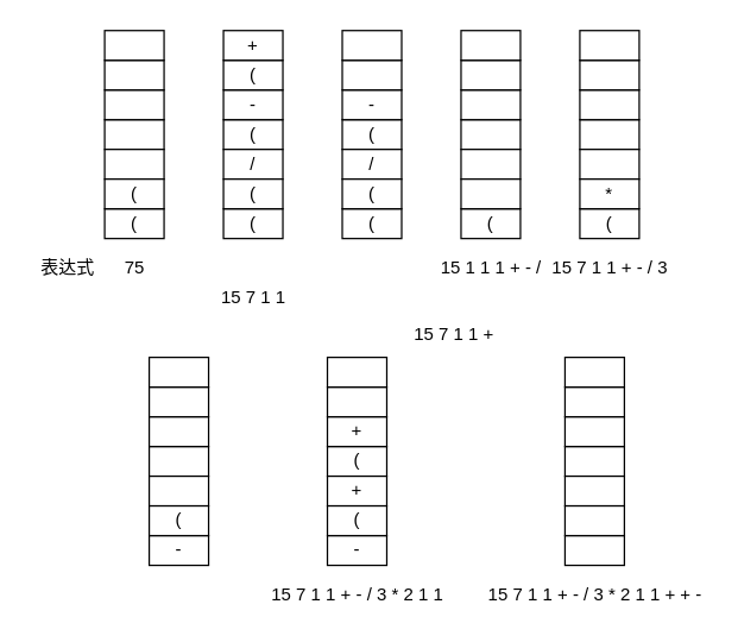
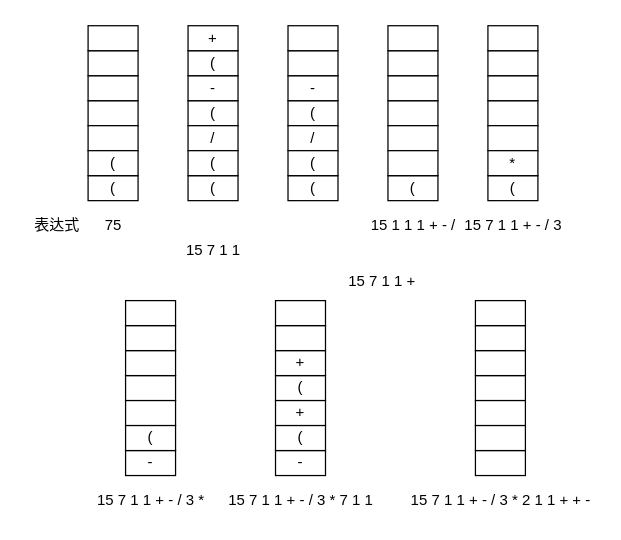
  <mxCell id="0" />
  <mxCell id="1" parent="0" />
  <mxCell id="2" value="(" style="rounded=0;whiteSpace=wrap;html=1;" vertex="1" parent="1"><mxGeometry x="70" y="140" width="40" height="20" as="geometry" /></mxCell>
  <mxCell id="3" value="" style="rounded=0;whiteSpace=wrap;html=1;" vertex="1" parent="1"><mxGeometry x="70" y="80" width="40" height="20" as="geometry" /></mxCell>
  <mxCell id="4" value="" style="rounded=0;whiteSpace=wrap;html=1;" vertex="1" parent="1"><mxGeometry x="70" y="100" width="40" height="20" as="geometry" /></mxCell>
  <mxCell id="5" value="(" style="rounded=0;whiteSpace=wrap;html=1;" vertex="1" parent="1"><mxGeometry x="70" y="120" width="40" height="20" as="geometry" /></mxCell>
  <mxCell id="6" value="" style="rounded=0;whiteSpace=wrap;html=1;" vertex="1" parent="1"><mxGeometry x="70" y="60" width="40" height="20" as="geometry" /></mxCell>
  <mxCell id="7" value="" style="rounded=0;whiteSpace=wrap;html=1;" vertex="1" parent="1"><mxGeometry x="70" y="40" width="40" height="20" as="geometry" /></mxCell>
  <mxCell id="8" value="" style="rounded=0;whiteSpace=wrap;html=1;" vertex="1" parent="1"><mxGeometry x="70" y="20" width="40" height="20" as="geometry" /></mxCell>
  <mxCell id="9" value="(" style="rounded=0;whiteSpace=wrap;html=1;" vertex="1" parent="1"><mxGeometry x="150" y="140" width="40" height="20" as="geometry" /></mxCell>
  <mxCell id="10" value="(" style="rounded=0;whiteSpace=wrap;html=1;" vertex="1" parent="1"><mxGeometry x="150" y="80" width="40" height="20" as="geometry" /></mxCell>
  <mxCell id="11" value="/" style="rounded=0;whiteSpace=wrap;html=1;" vertex="1" parent="1"><mxGeometry x="150" y="100" width="40" height="20" as="geometry" /></mxCell>
  <mxCell id="12" value="(" style="rounded=0;whiteSpace=wrap;html=1;" vertex="1" parent="1"><mxGeometry x="150" y="120" width="40" height="20" as="geometry" /></mxCell>
  <mxCell id="13" value="-" style="rounded=0;whiteSpace=wrap;html=1;" vertex="1" parent="1"><mxGeometry x="150" y="60" width="40" height="20" as="geometry" /></mxCell>
  <mxCell id="14" value="(" style="rounded=0;whiteSpace=wrap;html=1;" vertex="1" parent="1"><mxGeometry x="150" y="40" width="40" height="20" as="geometry" /></mxCell>
  <mxCell id="15" value="+" style="rounded=0;whiteSpace=wrap;html=1;" vertex="1" parent="1"><mxGeometry x="150" y="20" width="40" height="20" as="geometry" /></mxCell>
  <mxCell id="16" value="表达式" style="text;html=1;align=center;verticalAlign=middle;resizable=0;points=[];autosize=1;strokeColor=none;fillColor=none;" vertex="1" parent="1"><mxGeometry x="20" y="170" width="50" height="20" as="geometry" /></mxCell>
  <mxCell id="17" value="75" style="text;html=1;align=center;verticalAlign=middle;resizable=0;points=[];autosize=1;strokeColor=none;fillColor=none;" vertex="1" parent="1"><mxGeometry x="75" y="170" width="30" height="20" as="geometry" /></mxCell>
  <mxCell id="18" value="15 7 1 1" style="text;html=1;align=center;verticalAlign=middle;resizable=0;points=[];autosize=1;strokeColor=none;fillColor=none;" vertex="1" parent="1"><mxGeometry x="140" y="190" width="60" height="20" as="geometry" /></mxCell>
  <mxCell id="19" value="(" style="rounded=0;whiteSpace=wrap;html=1;" vertex="1" parent="1"><mxGeometry x="230" y="140" width="40" height="20" as="geometry" /></mxCell>
  <mxCell id="20" value="(" style="rounded=0;whiteSpace=wrap;html=1;" vertex="1" parent="1"><mxGeometry x="230" y="80" width="40" height="20" as="geometry" /></mxCell>
  <mxCell id="21" value="/" style="rounded=0;whiteSpace=wrap;html=1;" vertex="1" parent="1"><mxGeometry x="230" y="100" width="40" height="20" as="geometry" /></mxCell>
  <mxCell id="22" value="(" style="rounded=0;whiteSpace=wrap;html=1;" vertex="1" parent="1"><mxGeometry x="230" y="120" width="40" height="20" as="geometry" /></mxCell>
  <mxCell id="23" value="-" style="rounded=0;whiteSpace=wrap;html=1;" vertex="1" parent="1"><mxGeometry x="230" y="60" width="40" height="20" as="geometry" /></mxCell>
  <mxCell id="24" value="" style="rounded=0;whiteSpace=wrap;html=1;" vertex="1" parent="1"><mxGeometry x="230" y="40" width="40" height="20" as="geometry" /></mxCell>
  <mxCell id="25" value="" style="rounded=0;whiteSpace=wrap;html=1;" vertex="1" parent="1"><mxGeometry x="230" y="20" width="40" height="20" as="geometry" /></mxCell>
  <mxCell id="26" value="15 7 1 1 +" style="text;html=1;align=center;verticalAlign=middle;resizable=0;points=[];autosize=1;strokeColor=none;fillColor=none;" vertex="1" parent="1"><mxGeometry x="270" y="215" width="70" height="20" as="geometry" /></mxCell>
  <mxCell id="27" value="(" style="rounded=0;whiteSpace=wrap;html=1;" vertex="1" parent="1"><mxGeometry x="310" y="140" width="40" height="20" as="geometry" /></mxCell>
  <mxCell id="28" value="" style="rounded=0;whiteSpace=wrap;html=1;" vertex="1" parent="1"><mxGeometry x="310" y="80" width="40" height="20" as="geometry" /></mxCell>
  <mxCell id="29" value="" style="rounded=0;whiteSpace=wrap;html=1;" vertex="1" parent="1"><mxGeometry x="310" y="100" width="40" height="20" as="geometry" /></mxCell>
  <mxCell id="30" value="" style="rounded=0;whiteSpace=wrap;html=1;" vertex="1" parent="1"><mxGeometry x="310" y="120" width="40" height="20" as="geometry" /></mxCell>
  <mxCell id="31" value="" style="rounded=0;whiteSpace=wrap;html=1;" vertex="1" parent="1"><mxGeometry x="310" y="60" width="40" height="20" as="geometry" /></mxCell>
  <mxCell id="32" value="" style="rounded=0;whiteSpace=wrap;html=1;" vertex="1" parent="1"><mxGeometry x="310" y="40" width="40" height="20" as="geometry" /></mxCell>
  <mxCell id="33" value="" style="rounded=0;whiteSpace=wrap;html=1;" vertex="1" parent="1"><mxGeometry x="310" y="20" width="40" height="20" as="geometry" /></mxCell>
  <mxCell id="34" value="15 1 1 1 + - /" style="text;html=1;align=center;verticalAlign=middle;resizable=0;points=[];autosize=1;strokeColor=none;fillColor=none;" vertex="1" parent="1"><mxGeometry x="290" y="170" width="80" height="20" as="geometry" /></mxCell>
  <mxCell id="35" value="(" style="rounded=0;whiteSpace=wrap;html=1;" vertex="1" parent="1"><mxGeometry x="390" y="140" width="40" height="20" as="geometry" /></mxCell>
  <mxCell id="36" value="" style="rounded=0;whiteSpace=wrap;html=1;" vertex="1" parent="1"><mxGeometry x="390" y="80" width="40" height="20" as="geometry" /></mxCell>
  <mxCell id="37" value="" style="rounded=0;whiteSpace=wrap;html=1;" vertex="1" parent="1"><mxGeometry x="390" y="100" width="40" height="20" as="geometry" /></mxCell>
  <mxCell id="38" value="*" style="rounded=0;whiteSpace=wrap;html=1;" vertex="1" parent="1"><mxGeometry x="390" y="120" width="40" height="20" as="geometry" /></mxCell>
  <mxCell id="39" value="" style="rounded=0;whiteSpace=wrap;html=1;" vertex="1" parent="1"><mxGeometry x="390" y="60" width="40" height="20" as="geometry" /></mxCell>
  <mxCell id="40" value="" style="rounded=0;whiteSpace=wrap;html=1;" vertex="1" parent="1"><mxGeometry x="390" y="40" width="40" height="20" as="geometry" /></mxCell>
  <mxCell id="41" value="" style="rounded=0;whiteSpace=wrap;html=1;" vertex="1" parent="1"><mxGeometry x="390" y="20" width="40" height="20" as="geometry" /></mxCell>
  <mxCell id="42" value="15 7 1 1 + - / 3" style="text;html=1;align=center;verticalAlign=middle;resizable=0;points=[];autosize=1;strokeColor=none;fillColor=none;" vertex="1" parent="1"><mxGeometry x="365" y="170" width="90" height="20" as="geometry" /></mxCell>
  <mxCell id="43" value="-" style="rounded=0;whiteSpace=wrap;html=1;" vertex="1" parent="1"><mxGeometry x="100" y="360" width="40" height="20" as="geometry" /></mxCell>
  <mxCell id="44" value="" style="rounded=0;whiteSpace=wrap;html=1;" vertex="1" parent="1"><mxGeometry x="100" y="300" width="40" height="20" as="geometry" /></mxCell>
  <mxCell id="45" value="" style="rounded=0;whiteSpace=wrap;html=1;" vertex="1" parent="1"><mxGeometry x="100" y="320" width="40" height="20" as="geometry" /></mxCell>
  <mxCell id="46" value="(" style="rounded=0;whiteSpace=wrap;html=1;" vertex="1" parent="1"><mxGeometry x="100" y="340" width="40" height="20" as="geometry" /></mxCell>
  <mxCell id="47" value="" style="rounded=0;whiteSpace=wrap;html=1;" vertex="1" parent="1"><mxGeometry x="100" y="280" width="40" height="20" as="geometry" /></mxCell>
  <mxCell id="48" value="" style="rounded=0;whiteSpace=wrap;html=1;" vertex="1" parent="1"><mxGeometry x="100" y="260" width="40" height="20" as="geometry" /></mxCell>
  <mxCell id="49" value="" style="rounded=0;whiteSpace=wrap;html=1;" vertex="1" parent="1"><mxGeometry x="100" y="240" width="40" height="20" as="geometry" /></mxCell>
+ <mxCell id="50" value="15 7 1 1 + - / 3 *" style="text;html=1;align=center;verticalAlign=middle;resizable=0;points=[];autosize=1;strokeColor=none;fillColor=none;" vertex="1" parent="1"><mxGeometry x="70" y="390" width="100" height="20" as="geometry" /></mxCell>
  <mxCell id="51" value="-" style="rounded=0;whiteSpace=wrap;html=1;" vertex="1" parent="1"><mxGeometry x="220" y="360" width="40" height="20" as="geometry" /></mxCell>
  <mxCell id="52" value="(" style="rounded=0;whiteSpace=wrap;html=1;" vertex="1" parent="1"><mxGeometry x="220" y="300" width="40" height="20" as="geometry" /></mxCell>
  <mxCell id="53" value="+" style="rounded=0;whiteSpace=wrap;html=1;" vertex="1" parent="1"><mxGeometry x="220" y="320" width="40" height="20" as="geometry" /></mxCell>
  <mxCell id="54" value="(" style="rounded=0;whiteSpace=wrap;html=1;" vertex="1" parent="1"><mxGeometry x="220" y="340" width="40" height="20" as="geometry" /></mxCell>
  <mxCell id="55" value="+" style="rounded=0;whiteSpace=wrap;html=1;" vertex="1" parent="1"><mxGeometry x="220" y="280" width="40" height="20" as="geometry" /></mxCell>
  <mxCell id="56" value="" style="rounded=0;whiteSpace=wrap;html=1;" vertex="1" parent="1"><mxGeometry x="220" y="260" width="40" height="20" as="geometry" /></mxCell>
  <mxCell id="57" value="" style="rounded=0;whiteSpace=wrap;html=1;" vertex="1" parent="1"><mxGeometry x="220" y="240" width="40" height="20" as="geometry" /></mxCell>
- <mxCell id="58" value="15 7 1 1 + - / 3 * 2 1 1" style="text;html=1;align=center;verticalAlign=middle;resizable=0;points=[];autosize=1;strokeColor=none;fillColor=none;" vertex="1" parent="1"><mxGeometry x="175" y="390" width="130" height="20" as="geometry" /></mxCell>
+ <mxCell id="58" value="15 7 1 1 + - / 3 * 7 1 1" style="text;html=1;align=center;verticalAlign=middle;resizable=0;points=[];autosize=1;strokeColor=none;fillColor=none;" vertex="1" parent="1"><mxGeometry x="175" y="390" width="130" height="20" as="geometry" /></mxCell>
  <mxCell id="59" value="" style="rounded=0;whiteSpace=wrap;html=1;" vertex="1" parent="1"><mxGeometry x="380" y="360" width="40" height="20" as="geometry" /></mxCell>
  <mxCell id="60" value="" style="rounded=0;whiteSpace=wrap;html=1;" vertex="1" parent="1"><mxGeometry x="380" y="300" width="40" height="20" as="geometry" /></mxCell>
  <mxCell id="61" value="" style="rounded=0;whiteSpace=wrap;html=1;" vertex="1" parent="1"><mxGeometry x="380" y="320" width="40" height="20" as="geometry" /></mxCell>
  <mxCell id="62" value="" style="rounded=0;whiteSpace=wrap;html=1;" vertex="1" parent="1"><mxGeometry x="380" y="340" width="40" height="20" as="geometry" /></mxCell>
  <mxCell id="63" value="" style="rounded=0;whiteSpace=wrap;html=1;" vertex="1" parent="1"><mxGeometry x="380" y="280" width="40" height="20" as="geometry" /></mxCell>
  <mxCell id="64" value="" style="rounded=0;whiteSpace=wrap;html=1;" vertex="1" parent="1"><mxGeometry x="380" y="260" width="40" height="20" as="geometry" /></mxCell>
  <mxCell id="65" value="" style="rounded=0;whiteSpace=wrap;html=1;" vertex="1" parent="1"><mxGeometry x="380" y="240" width="40" height="20" as="geometry" /></mxCell>
  <mxCell id="66" value="15 7 1 1 + - / 3 * 2 1 1 + + -" style="text;html=1;align=center;verticalAlign=middle;resizable=0;points=[];autosize=1;strokeColor=none;fillColor=none;" vertex="1" parent="1"><mxGeometry x="325" y="390" width="150" height="20" as="geometry" /></mxCell>
